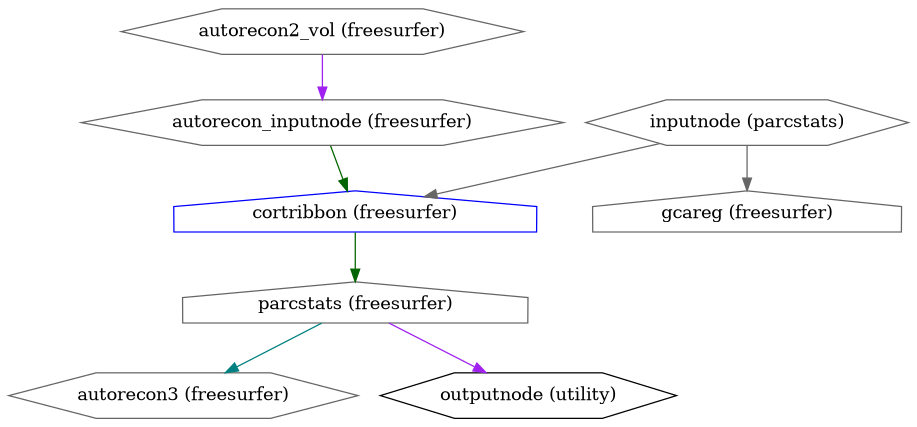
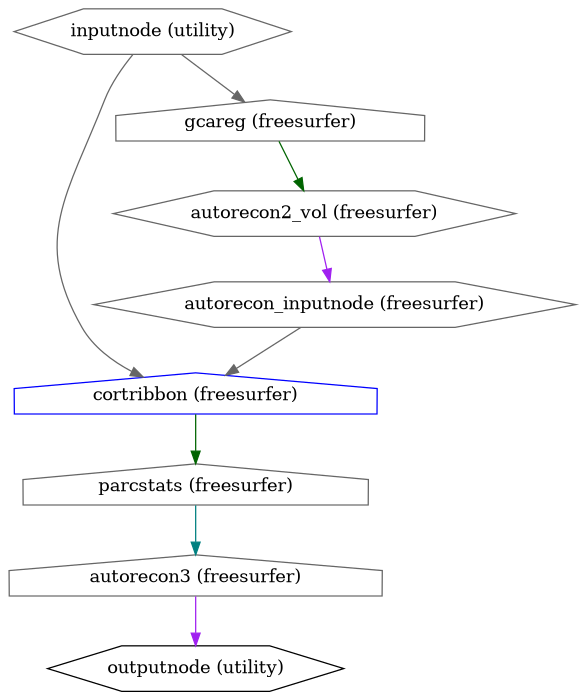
  strict digraph {
    node [color=gray40 shape=hexagon]
    edge [color=darkgreen]
    "cortribbon (freesurfer)" [color=blue shape=house]
-   "inputnode (utility)" [label="inputnode (parcstats)"]
+   "inputnode (utility)"
    "gcareg (freesurfer)" [shape=house]
    "parcstats (freesurfer)" [shape=house]
    "autorecon2_vol (freesurfer)"
-   "autorecon3 (freesurfer)"
+   "autorecon3 (freesurfer)" [shape=house]
    n7 [label="autorecon_inputnode (freesurfer)"]
    "outputnode (utility)" [color=black]
    "cortribbon (freesurfer)" -> "parcstats (freesurfer)"
    "inputnode (utility)" -> "cortribbon (freesurfer)" [color=gray40]
    "inputnode (utility)" -> "gcareg (freesurfer)" [color=gray40]
+   "gcareg (freesurfer)" -> "autorecon2_vol (freesurfer)"
    "parcstats (freesurfer)" -> "autorecon3 (freesurfer)" [color=teal]
    "autorecon2_vol (freesurfer)" -> n7 [color=purple]
-   "parcstats (freesurfer)" -> "outputnode (utility)" [color=purple]
-   n7 -> "cortribbon (freesurfer)"
+   "autorecon3 (freesurfer)" -> "outputnode (utility)" [color=purple]
+   n7 -> "cortribbon (freesurfer)" [color=gray40]
  }
